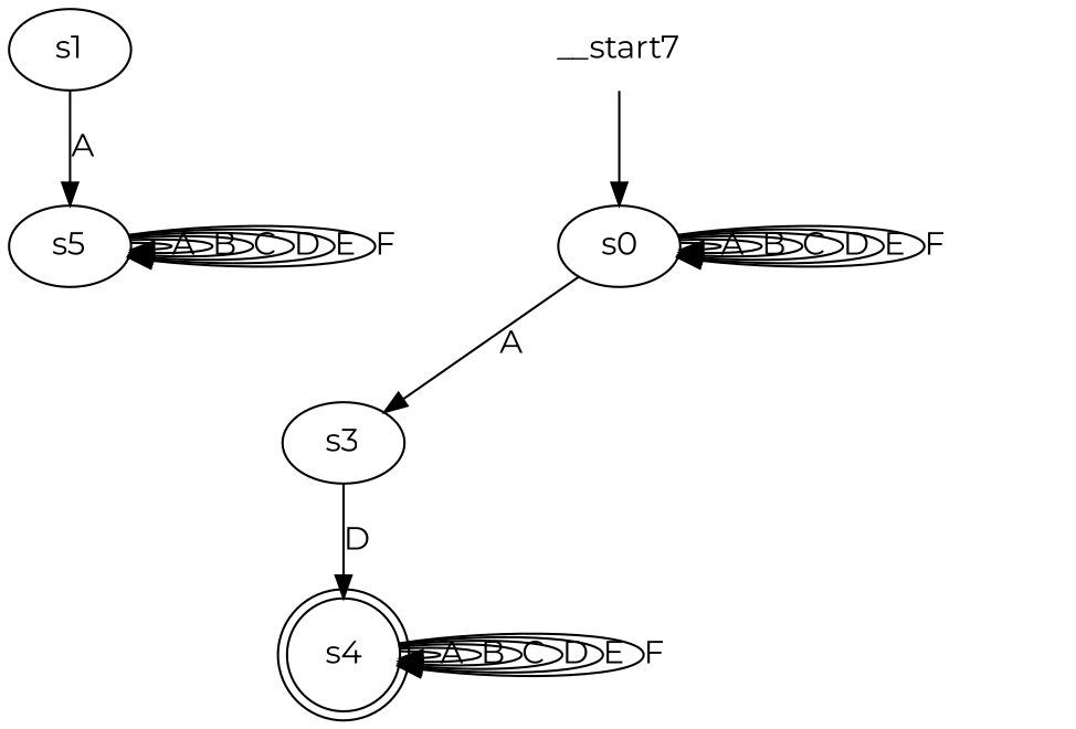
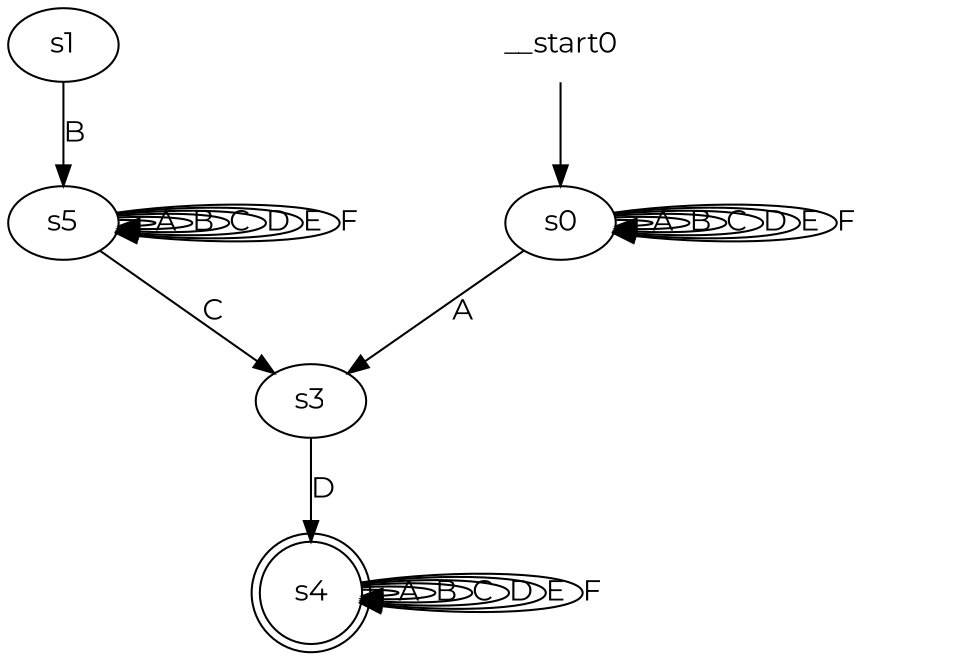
  digraph {
    fontname=Montserrat
    node [fontname=Montserrat]
    edge [fontname=Montserrat]
    n1 [label=s0]
    n2 [label=s3]
    n3 [label=s1]
    n4 [label=s5]
    n5 [label=s4 shape=doublecircle]
-   __start0 [shape=none label=__start7]
+   __start0 [shape=none]
    n1 -> n1 [label=A]
    n1 -> n1 [label=B]
    n1 -> n1 [label=C]
    n1 -> n1 [label=D]
    n1 -> n1 [label=E]
    n1 -> n1 [label=F]
    n1 -> n2 [label=A]
    n2 -> n5 [label=D]
-   n3 -> n4 [label=A]
+   n3 -> n4 [label=B]
+   n4 -> n2 [label=C]
    n4 -> n4 [label=A]
    n4 -> n4 [label=B]
    n4 -> n4 [label=C]
    n4 -> n4 [label=D]
    n4 -> n4 [label=E]
    n4 -> n4 [label=F]
    n5 -> n5 [label=A]
    n5 -> n5 [label=B]
    n5 -> n5 [label=C]
    n5 -> n5 [label=D]
    n5 -> n5 [label=E]
    n5 -> n5 [label=F]
    __start0 -> n1
  }
